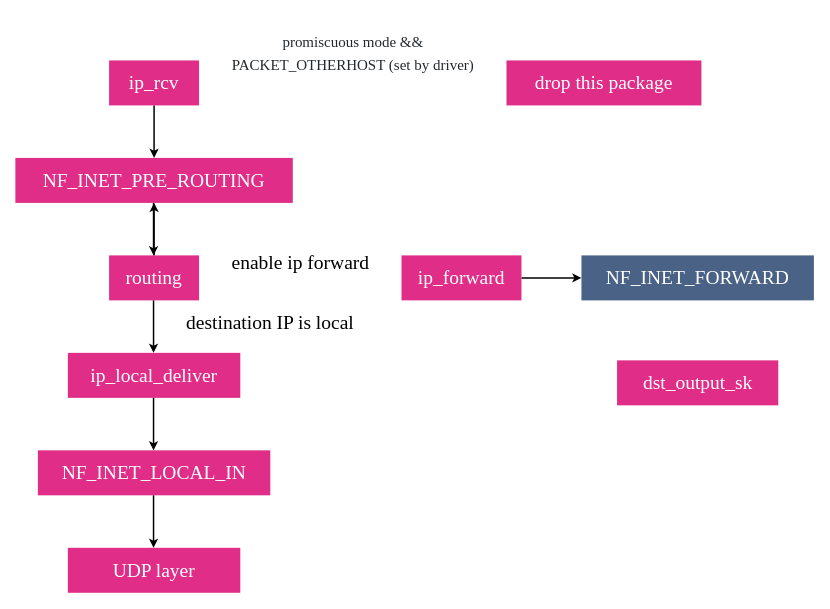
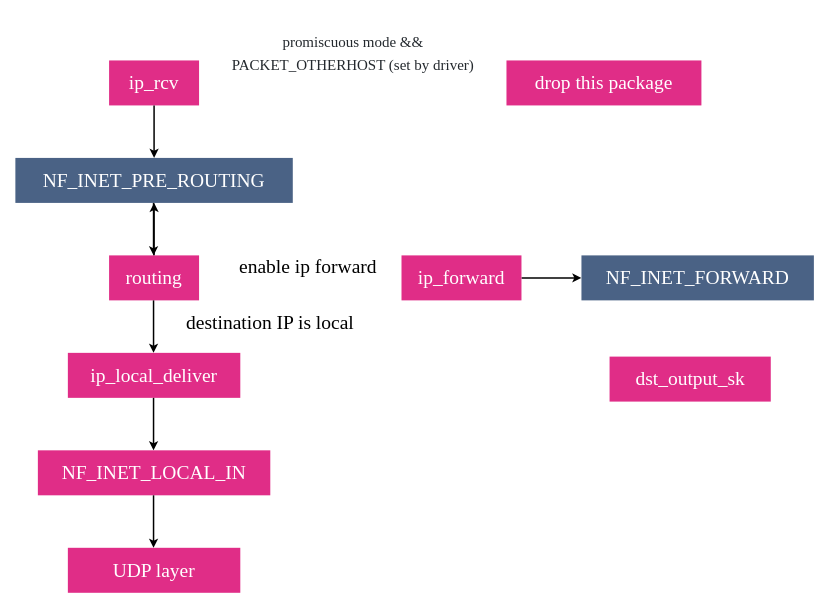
  <mxCell id="0" />
  <mxCell id="1" parent="0" />
  <mxCell id="2" value="ip_rcv" style="rounded=0;whiteSpace=wrap;html=1;fontSize=26;fontFamily=Comic Sans MS;fillColor=#E02D87;fontColor=#FFFFFF;strokeColor=none;" vertex="1" parent="1"><mxGeometry x="145" y="80" width="120" height="60" as="geometry" /></mxCell>
- <mxCell id="3" value="NF_INET_PRE_ROUTING" style="rounded=0;whiteSpace=wrap;html=1;fontSize=26;fontFamily=Comic Sans MS;fontColor=#FFFFFF;strokeColor=none;fillColor=#e02d87;" vertex="1" parent="1"><mxGeometry x="20" y="210" width="370" height="60" as="geometry" /></mxCell>
+ <mxCell id="3" value="NF_INET_PRE_ROUTING" style="rounded=0;whiteSpace=wrap;html=1;fontSize=26;fontFamily=Comic Sans MS;fontColor=#FFFFFF;strokeColor=none;fillColor=#4A6285;" vertex="1" parent="1"><mxGeometry x="20" y="210" width="370" height="60" as="geometry" /></mxCell>
  <mxCell id="4" value="" style="edgeStyle=orthogonalEdgeStyle;rounded=0;orthogonalLoop=1;jettySize=auto;html=1;fontFamily=Comic Sans MS;fontSize=26;fontColor=#FFFFFF;strokeWidth=2;" edge="1" parent="1" source="5" target="3"><mxGeometry relative="1" as="geometry" /></mxCell>
  <mxCell id="5" value="routing" style="rounded=0;whiteSpace=wrap;html=1;fontSize=26;fontFamily=Comic Sans MS;fillColor=#E02D87;fontColor=#FFFFFF;strokeColor=none;" vertex="1" parent="1"><mxGeometry x="145" y="340" width="120" height="60" as="geometry" /></mxCell>
  <mxCell id="6" value="ip_local_deliver" style="rounded=0;whiteSpace=wrap;html=1;fontSize=26;fontFamily=Comic Sans MS;fillColor=#E02D87;fontColor=#FFFFFF;strokeColor=none;" vertex="1" parent="1"><mxGeometry x="90" y="470" width="230" height="60" as="geometry" /></mxCell>
  <mxCell id="7" value="NF_INET_LOCAL_IN" style="rounded=0;whiteSpace=wrap;html=1;fontSize=26;fontFamily=Comic Sans MS;fontColor=#FFFFFF;strokeColor=none;fillColor=#e02d87;" vertex="1" parent="1"><mxGeometry x="50" y="600" width="310" height="60" as="geometry" /></mxCell>
  <mxCell id="8" value="UDP layer" style="rounded=0;whiteSpace=wrap;html=1;fontSize=26;fontFamily=Comic Sans MS;fillColor=#E02D87;fontColor=#FFFFFF;strokeColor=none;" vertex="1" parent="1"><mxGeometry x="90" y="730" width="230" height="60" as="geometry" /></mxCell>
  <mxCell id="9" value="" style="endArrow=classic;html=1;fontFamily=Comic Sans MS;fontSize=26;fontColor=#FFFFFF;exitX=0.5;exitY=1;exitDx=0;exitDy=0;strokeWidth=2;" edge="1" parent="1" source="2" target="3"><mxGeometry width="50" height="50" relative="1" as="geometry"><mxPoint x="35" y="250" as="sourcePoint" /><mxPoint x="85" y="200" as="targetPoint" /></mxGeometry></mxCell>
  <mxCell id="10" value="" style="endArrow=classic;html=1;fontFamily=Comic Sans MS;fontSize=26;fontColor=#FFFFFF;exitX=0.5;exitY=1;exitDx=0;exitDy=0;strokeWidth=2;" edge="1" parent="1"><mxGeometry width="50" height="50" relative="1" as="geometry"><mxPoint x="204.29" y="270" as="sourcePoint" /><mxPoint x="204.29" y="340" as="targetPoint" /></mxGeometry></mxCell>
  <mxCell id="11" value="" style="endArrow=classic;html=1;fontFamily=Comic Sans MS;fontSize=26;fontColor=#FFFFFF;exitX=0.5;exitY=1;exitDx=0;exitDy=0;strokeWidth=2;" edge="1" parent="1"><mxGeometry width="50" height="50" relative="1" as="geometry"><mxPoint x="204.29" y="400" as="sourcePoint" /><mxPoint x="204.29" y="470" as="targetPoint" /></mxGeometry></mxCell>
  <mxCell id="12" value="" style="endArrow=classic;html=1;fontFamily=Comic Sans MS;fontSize=26;fontColor=#FFFFFF;exitX=0.5;exitY=1;exitDx=0;exitDy=0;strokeWidth=2;" edge="1" parent="1"><mxGeometry width="50" height="50" relative="1" as="geometry"><mxPoint x="204.29" y="530" as="sourcePoint" /><mxPoint x="204.29" y="600" as="targetPoint" /></mxGeometry></mxCell>
  <mxCell id="13" value="" style="endArrow=classic;html=1;fontFamily=Comic Sans MS;fontSize=26;fontColor=#FFFFFF;exitX=0.5;exitY=1;exitDx=0;exitDy=0;strokeWidth=2;" edge="1" parent="1"><mxGeometry width="50" height="50" relative="1" as="geometry"><mxPoint x="204.29" y="660" as="sourcePoint" /><mxPoint x="204.29" y="730" as="targetPoint" /></mxGeometry></mxCell>
  <mxCell id="14" value="&lt;span style=&quot;color: rgb(0 , 0 , 0) ; text-align: left&quot;&gt;&lt;font style=&quot;font-size: 26px&quot;&gt;destination IP is local&lt;/font&gt;&lt;/span&gt;" style="text;html=1;strokeColor=none;fillColor=none;align=center;verticalAlign=middle;whiteSpace=wrap;rounded=0;fontFamily=Comic Sans MS;fontSize=26;fontColor=#FFFFFF;" vertex="1" parent="1"><mxGeometry x="205" y="420" width="310" height="20" as="geometry" /></mxCell>
  <mxCell id="15" value="" style="edgeStyle=orthogonalEdgeStyle;rounded=0;orthogonalLoop=1;jettySize=auto;html=1;fontFamily=Comic Sans MS;fontSize=26;fontColor=#FFFFFF;strokeWidth=2;" edge="1" parent="1" source="16" target="18"><mxGeometry relative="1" as="geometry" /></mxCell>
  <mxCell id="16" value="ip_forward" style="rounded=0;whiteSpace=wrap;html=1;fontSize=26;fontFamily=Comic Sans MS;fillColor=#E02D87;fontColor=#FFFFFF;strokeColor=none;" vertex="1" parent="1"><mxGeometry x="535" y="340" width="160" height="60" as="geometry" /></mxCell>
- <mxCell id="17" value="&lt;font color=&quot;#000000&quot;&gt;enable ip forward&lt;/font&gt;" style="text;html=1;align=center;verticalAlign=middle;resizable=0;points=[];autosize=1;strokeColor=none;fontSize=26;fontFamily=Comic Sans MS;fontColor=#FFFFFF;" vertex="1" parent="1"><mxGeometry x="285" y="330" width="230" height="40" as="geometry" /></mxCell>
+ <mxCell id="17" value="&lt;font color=&quot;#000000&quot;&gt;enable ip forward&lt;/font&gt;" style="text;html=1;align=center;verticalAlign=middle;resizable=0;points=[];autosize=1;strokeColor=none;fontSize=26;fontFamily=Comic Sans MS;fontColor=#FFFFFF;" vertex="1" parent="1"><mxGeometry x="295" y="335" width="230" height="40" as="geometry" /></mxCell>
  <mxCell id="18" value="NF_INET_FORWARD" style="rounded=0;whiteSpace=wrap;html=1;fontSize=26;fontFamily=Comic Sans MS;fontColor=#FFFFFF;strokeColor=none;fillColor=#4A6285;" vertex="1" parent="1"><mxGeometry x="775" y="340" width="310" height="60" as="geometry" /></mxCell>
- <mxCell id="19" value="dst_output_sk" style="whiteSpace=wrap;html=1;rounded=0;fontFamily=Comic Sans MS;fontSize=26;fontColor=#FFFFFF;strokeColor=none;fillColor=#E02D87;" vertex="1" parent="1"><mxGeometry x="822.5" y="480" width="215" height="60" as="geometry" /></mxCell>
+ <mxCell id="19" value="dst_output_sk" style="whiteSpace=wrap;html=1;rounded=0;fontFamily=Comic Sans MS;fontSize=26;fontColor=#FFFFFF;strokeColor=none;fillColor=#E02D87;" vertex="1" parent="1"><mxGeometry x="812.5" y="475" width="215" height="60" as="geometry" /></mxCell>
  <mxCell id="20" value="drop this package" style="rounded=0;whiteSpace=wrap;html=1;fontSize=26;fontFamily=Comic Sans MS;fillColor=#E02D87;fontColor=#FFFFFF;strokeColor=none;" vertex="1" parent="1"><mxGeometry x="675" y="80" width="260" height="60" as="geometry" /></mxCell>
  <mxCell id="21" value="&lt;div style=&quot;box-sizing: border-box; direction: ltr; unicode-bidi: bidi-override; margin-bottom: 1.25rem; overflow: auto; color: rgb(36, 41, 46); padding: 1rem; max-height: 35rem; line-height: 1.5; margin-top: 0px; font-size: 20px;&quot; class=&quot;hljs language-gherkin&quot;&gt;&lt;font style=&quot;font-size: 20px;&quot;&gt;&lt;span style=&quot;background-color: rgb(255, 255, 255); font-size: 20px;&quot;&gt;promiscuous mode &amp;amp;&amp;amp; &lt;br style=&quot;font-size: 20px;&quot;&gt;&lt;/span&gt;&lt;/font&gt;PACKET_OTHERHOST (set by driver)&lt;/div&gt;" style="text;html=1;align=center;verticalAlign=middle;resizable=0;points=[];autosize=1;strokeColor=none;fontSize=20;fontFamily=Comic Sans MS;fontColor=#FFFFFF;" vertex="1" parent="1"><mxGeometry x="265" y="20" width="410" height="120" as="geometry" /></mxCell>
